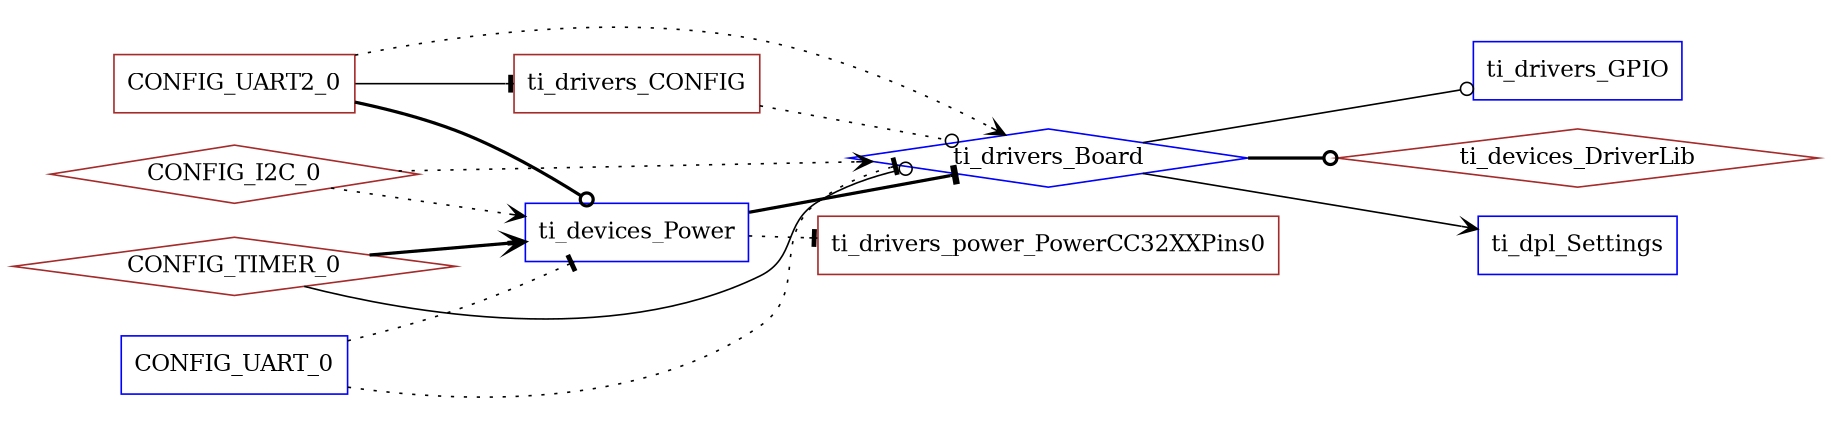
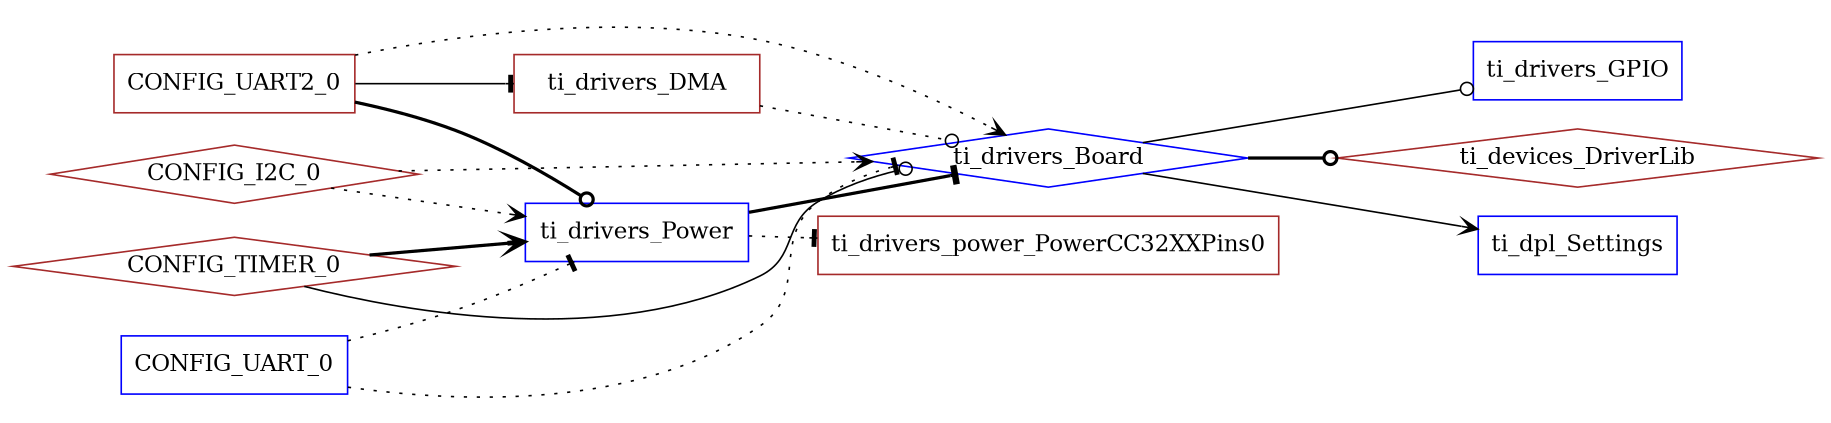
  digraph {
    rankdir=LR
    node [color=brown shape=box]
    edge [arrowhead=odot style=dotted]
    ti_drivers_Board [color=blue shape=diamond]
    ti_drivers_GPIO [color=blue]
    ti_devices_DriverLib [shape=diamond]
    ti_dpl_Settings [color=blue]
-   ti_drivers_DMA [label=ti_drivers_CONFIG]
+   ti_drivers_DMA
    CONFIG_I2C_0 [shape=diamond]
-   ti_drivers_Power [color=blue label=ti_devices_Power]
+   ti_drivers_Power [color=blue]
    ti_drivers_power_PowerCC32XXPins0
    CONFIG_TIMER_0 [shape=diamond]
    CONFIG_UART_0 [color=blue]
    CONFIG_UART2_0
    ti_drivers_Board -> ti_drivers_GPIO [style=solid]
    ti_drivers_Board -> ti_devices_DriverLib [style=bold]
    ti_drivers_Board -> ti_dpl_Settings [arrowhead=vee style=solid]
    ti_drivers_DMA -> ti_drivers_Board
    CONFIG_I2C_0 -> ti_drivers_Board [arrowhead=vee]
    CONFIG_I2C_0 -> ti_drivers_Power [arrowhead=vee]
    ti_drivers_Power -> ti_drivers_Board [arrowhead=tee style=bold]
    ti_drivers_Power -> ti_drivers_power_PowerCC32XXPins0 [arrowhead=tee]
    CONFIG_TIMER_0 -> ti_drivers_Board [style=solid]
    CONFIG_TIMER_0 -> ti_drivers_Power [arrowhead=vee style=bold]
    CONFIG_UART_0 -> ti_drivers_Board [arrowhead=tee]
    CONFIG_UART_0 -> ti_drivers_Power [arrowhead=tee]
    CONFIG_UART2_0 -> ti_drivers_Board [arrowhead=vee]
    CONFIG_UART2_0 -> ti_drivers_DMA [arrowhead=tee style=solid]
    CONFIG_UART2_0 -> ti_drivers_Power [style=bold]
  }
